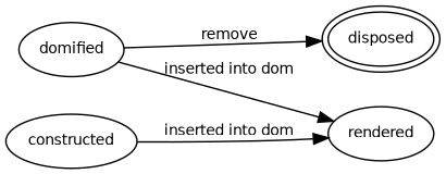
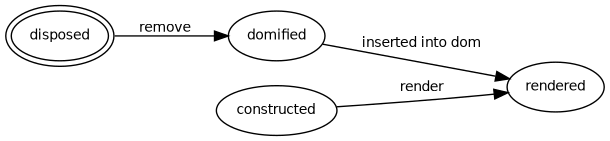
  digraph {
    rankdir=LR
    node [fontname=Helvetica fontsize=10]
    edge [fontname=Helvetica fontsize=10]
    disposed [peripheries=2]
    constructed
    rendered
    domified
-   constructed -> rendered [label="inserted into dom"]
-   domified -> disposed [label=remove]
+   constructed -> rendered [label=render]
+   disposed -> domified [label=remove]
    domified -> rendered [label="inserted into dom"]
  }
